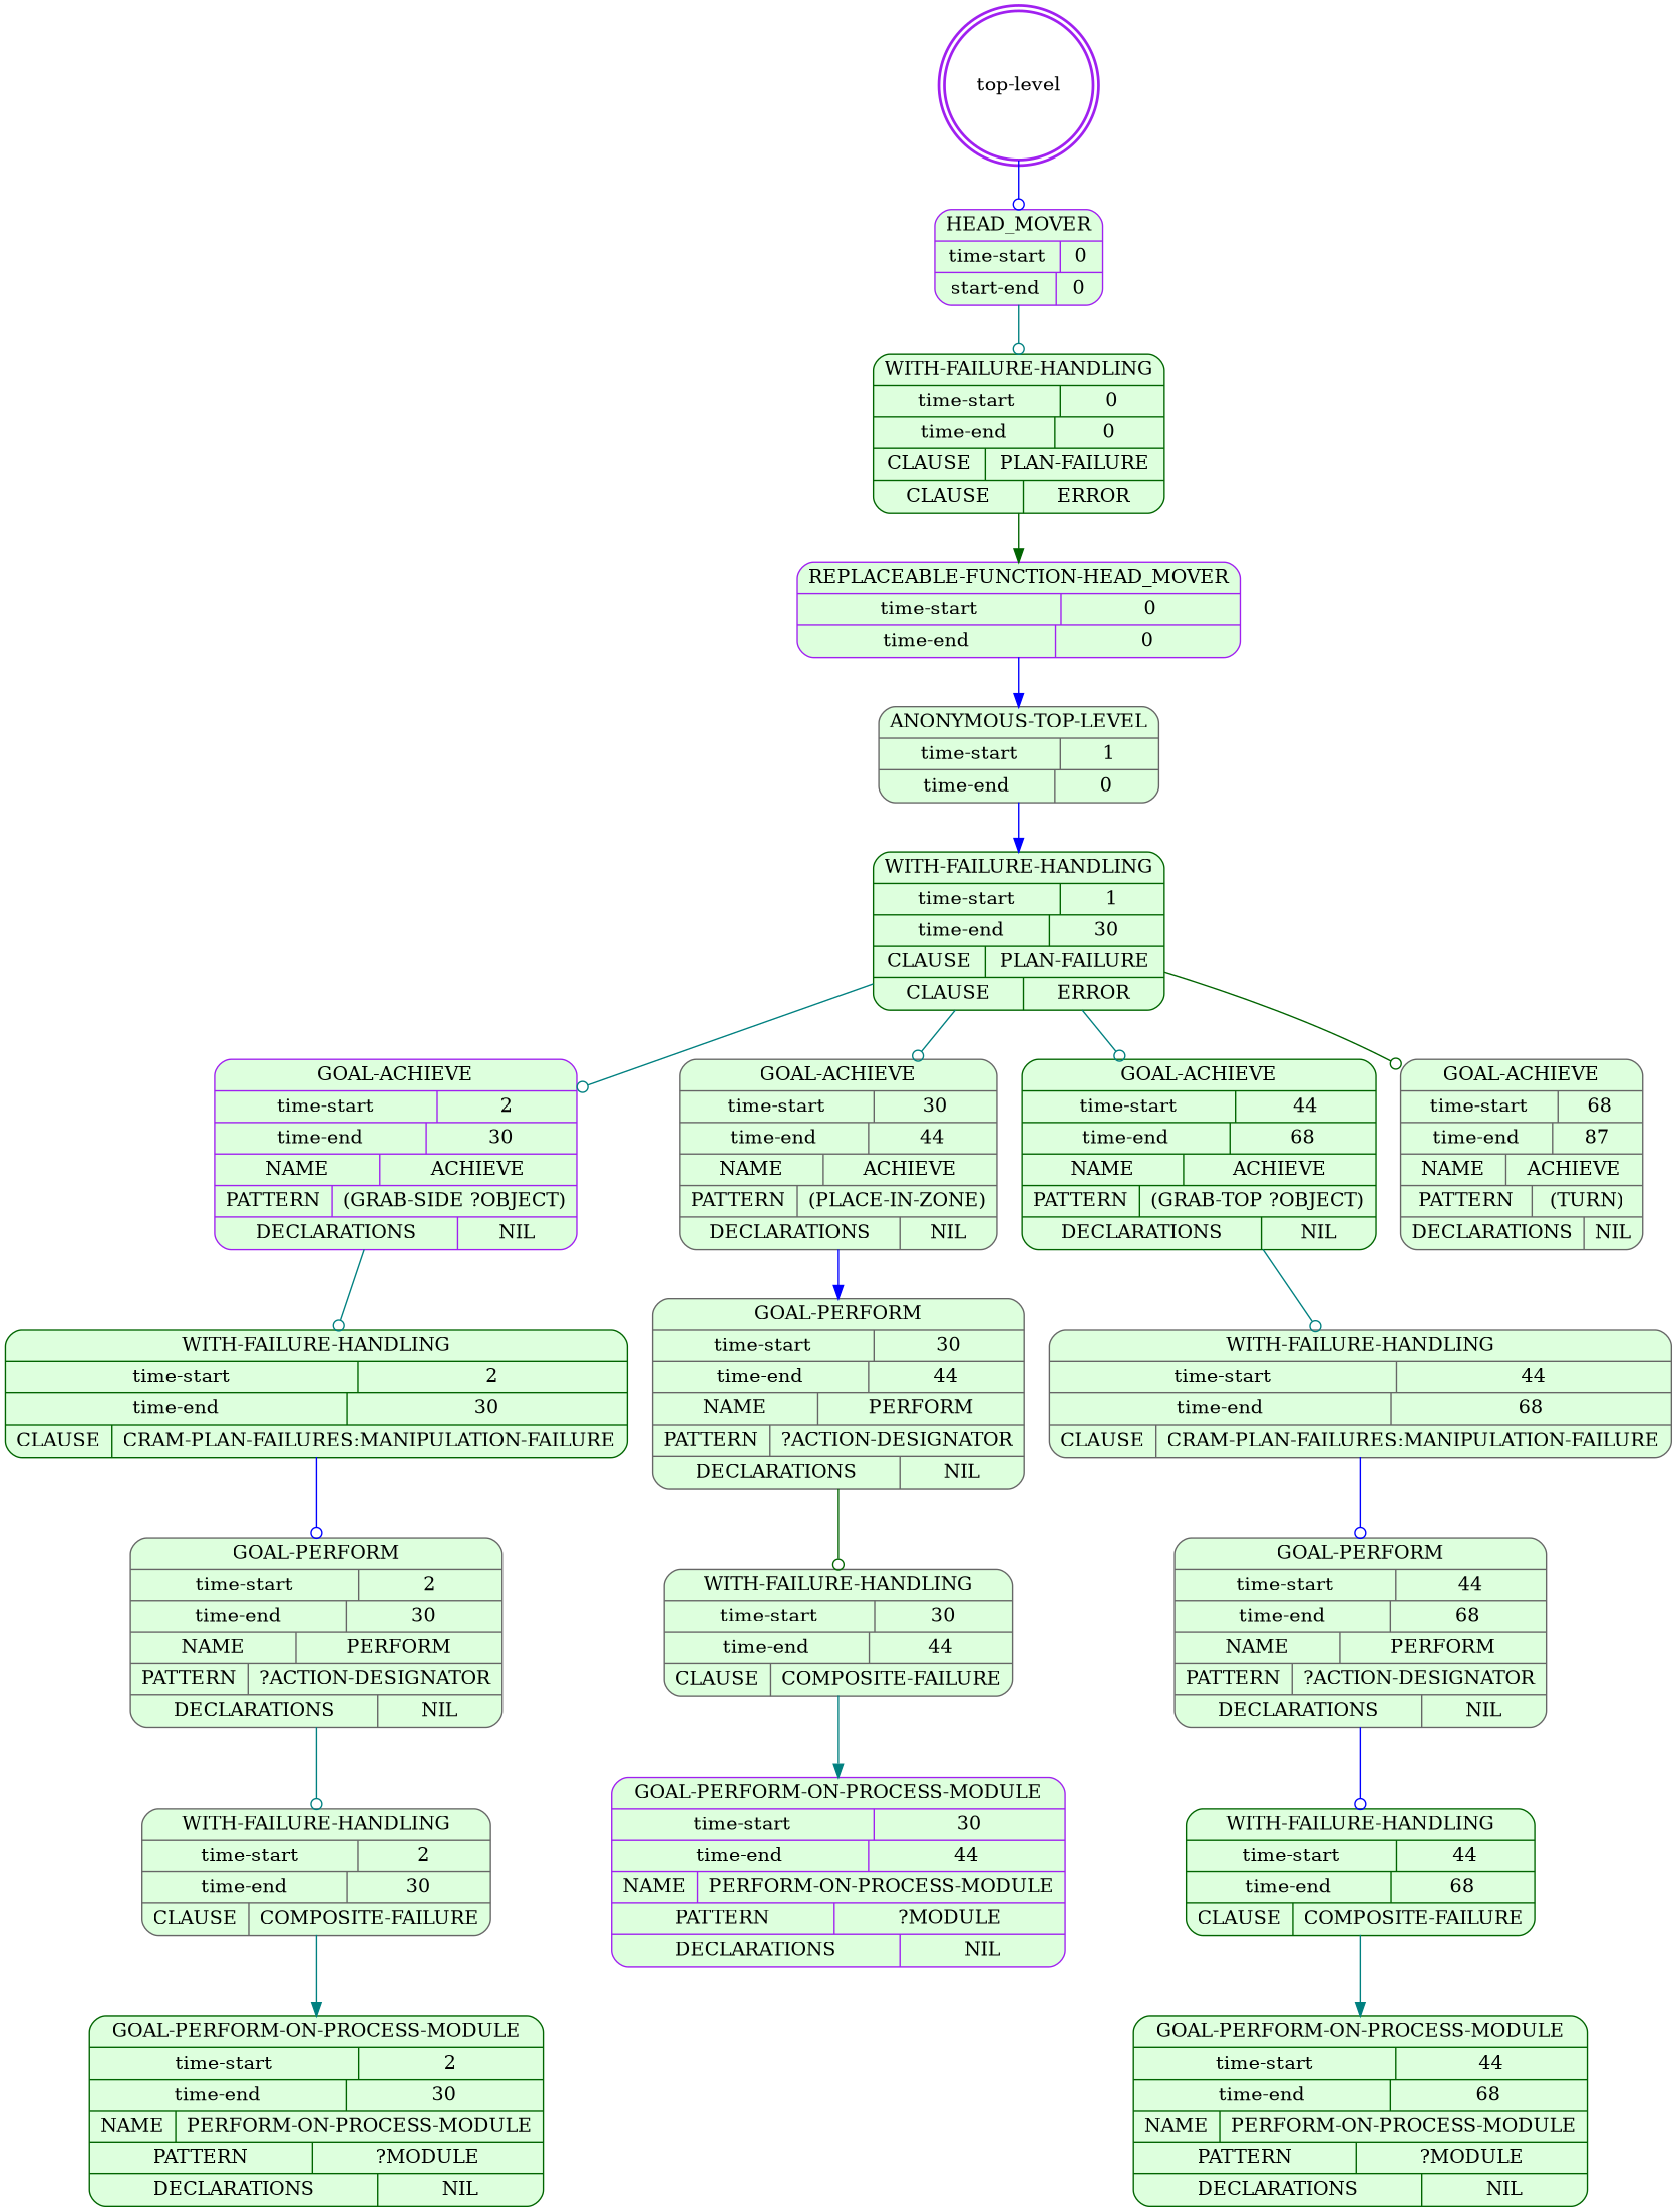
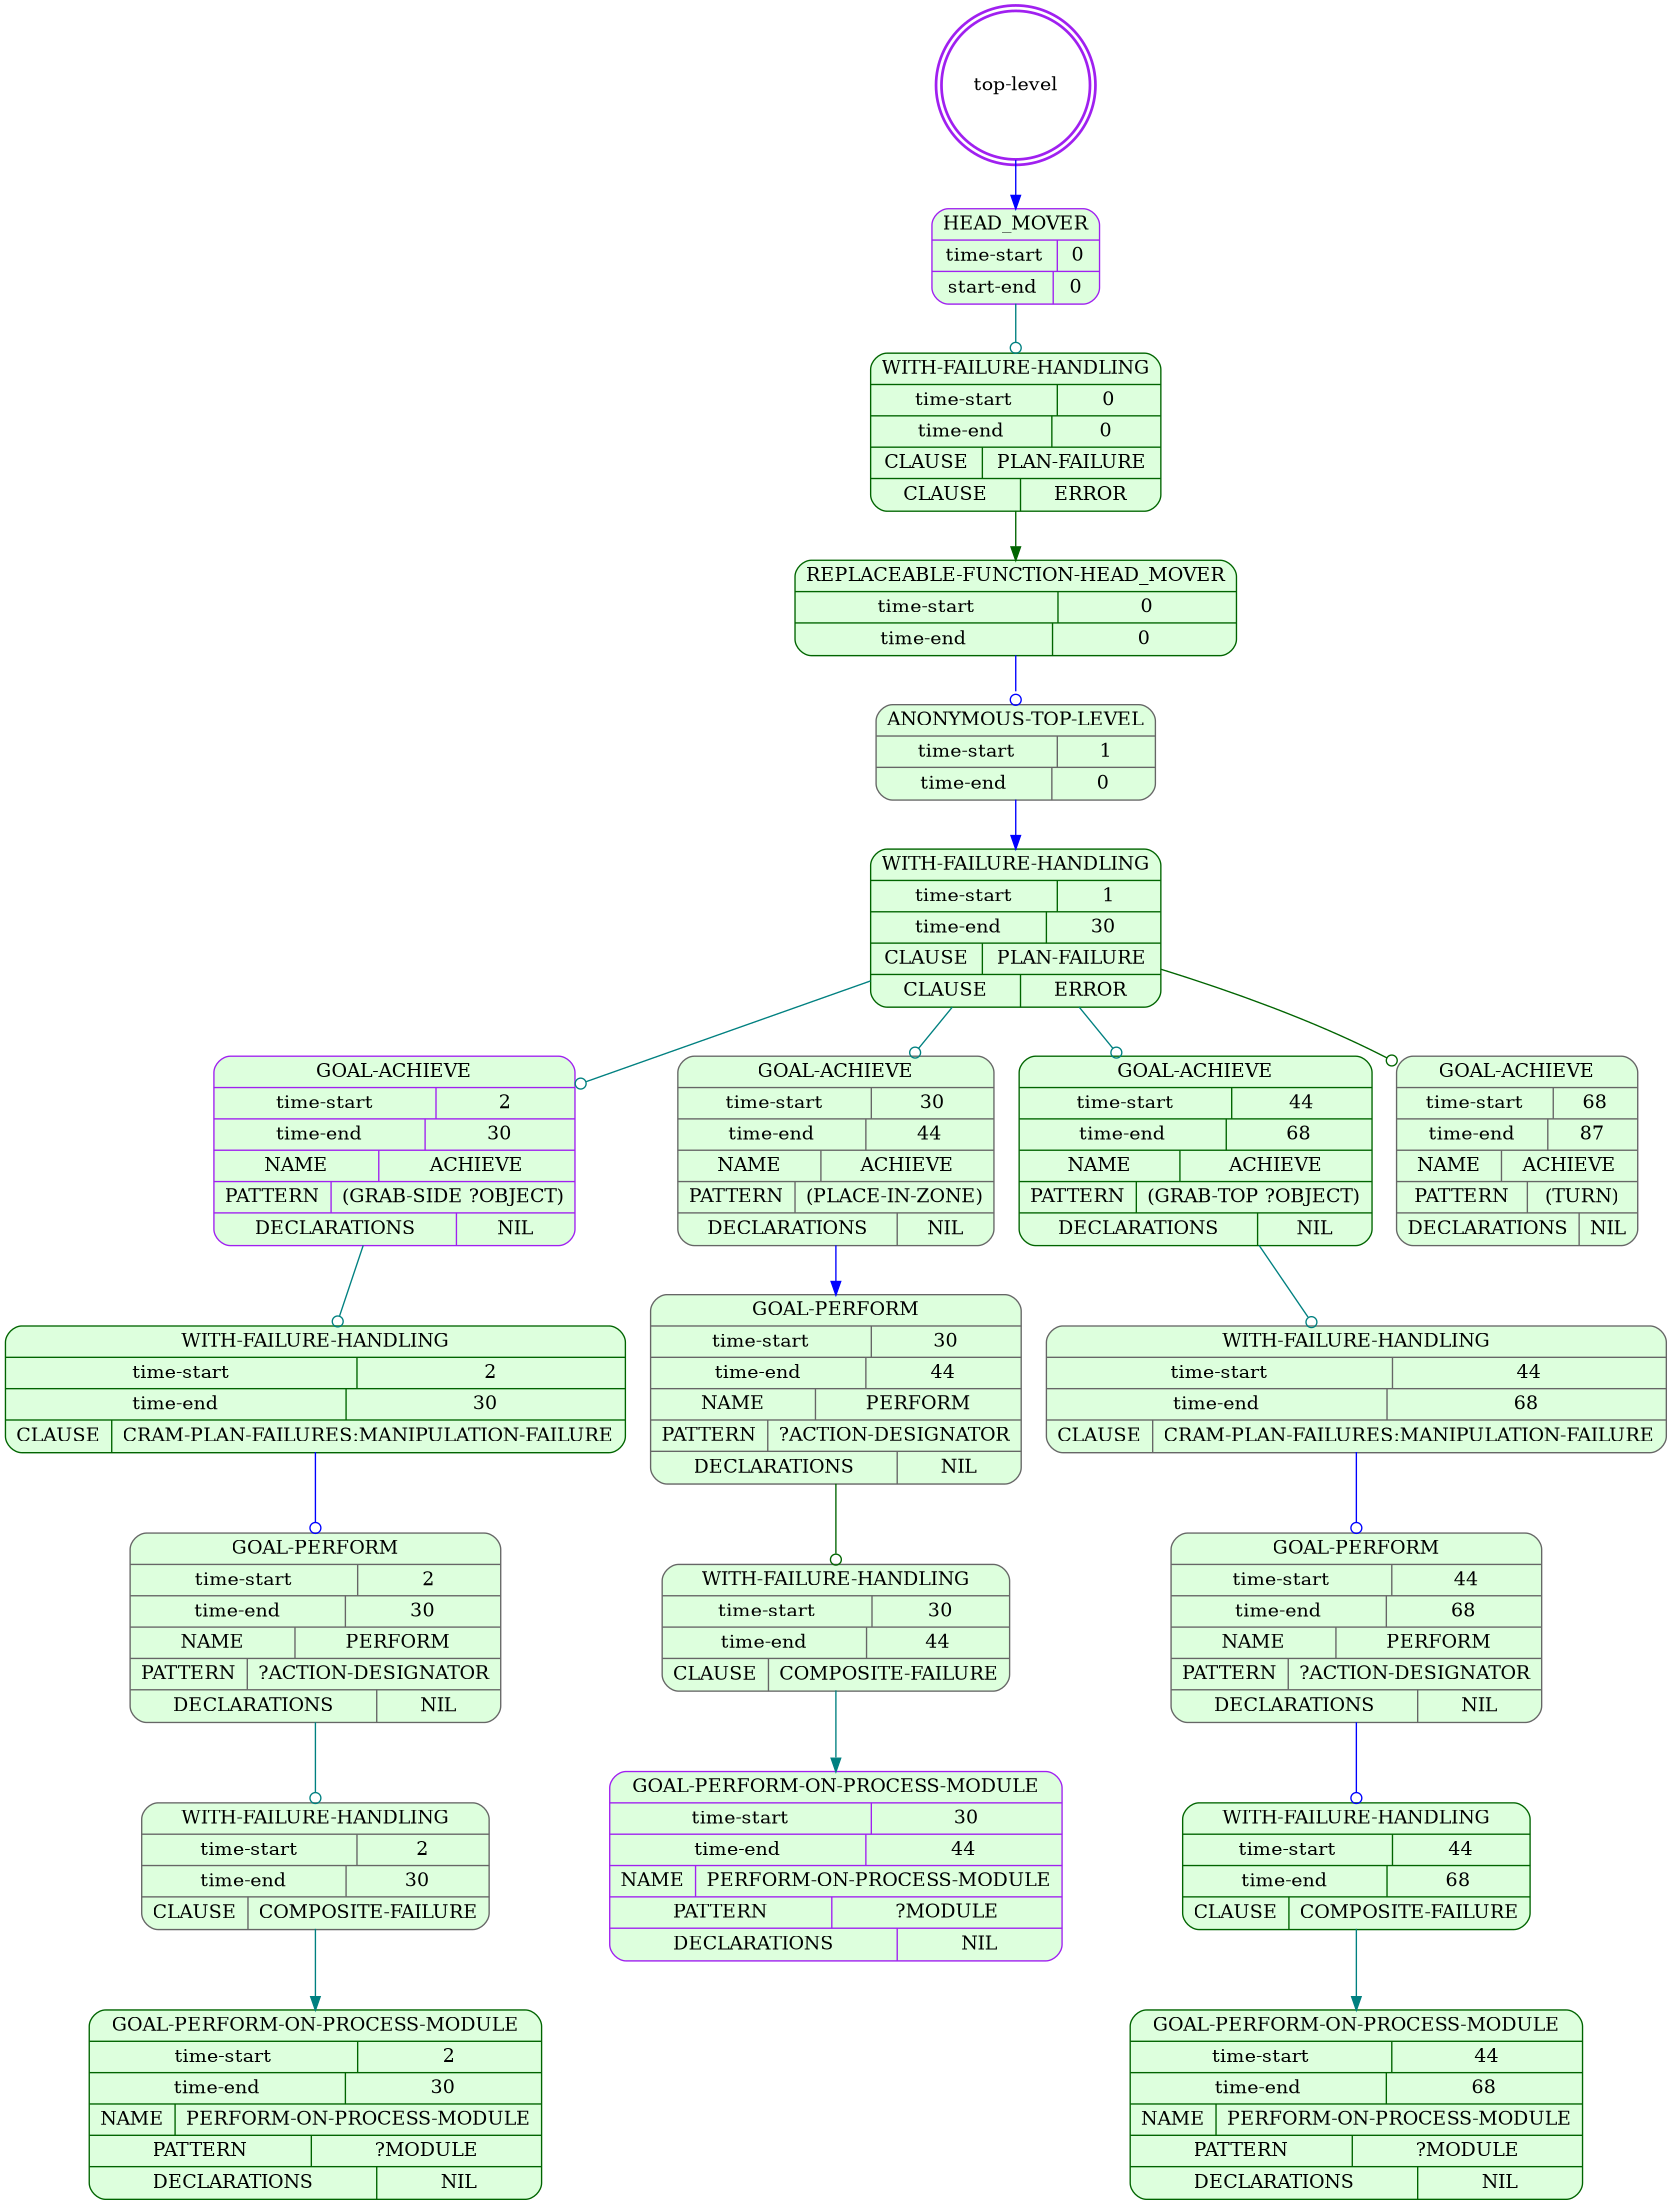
  digraph {
    node [color=gray40 shape=Mrecord style=filled fillcolor="#ddffdd"]
    edge [arrowhead=odot color=teal]
    n1 [color=purple label="top-level" shape=doublecircle style=bold fillcolor=""]
    n2 [color=purple label="{HEAD_MOVER|{time-start | 0}|{start-end | 0}}"]
    n3 [color=darkgreen label="{WITH-FAILURE-HANDLING|{time-start | 0}|{time-end | 0}|{CLAUSE | PLAN-FAILURE}|{CLAUSE | ERROR}}"]
-   n4 [color=purple label="{REPLACEABLE-FUNCTION-HEAD_MOVER|{time-start | 0}|{time-end | 0}}"]
+   n4 [color=darkgreen label="{REPLACEABLE-FUNCTION-HEAD_MOVER|{time-start | 0}|{time-end | 0}}"]
    n5 [label="{ANONYMOUS-TOP-LEVEL|{time-start | 1}|{time-end | 0}}"]
    n6 [color=darkgreen label="{WITH-FAILURE-HANDLING|{time-start | 1}|{time-end | 30}|{CLAUSE | PLAN-FAILURE}|{CLAUSE | ERROR}}"]
    n7 [color=purple label="{GOAL-ACHIEVE|{time-start | 2}|{time-end | 30}|{NAME | ACHIEVE}|{PATTERN | (GRAB-SIDE ?OBJECT)}|{DECLARATIONS | NIL}}"]
    n8 [label="{GOAL-ACHIEVE|{time-start | 30}|{time-end | 44}|{NAME | ACHIEVE}|{PATTERN | (PLACE-IN-ZONE)}|{DECLARATIONS | NIL}}"]
    n9 [color=darkgreen label="{GOAL-ACHIEVE|{time-start | 44}|{time-end | 68}|{NAME | ACHIEVE}|{PATTERN | (GRAB-TOP ?OBJECT)}|{DECLARATIONS | NIL}}"]
    n10 [label="{GOAL-ACHIEVE|{time-start | 68}|{time-end | 87}|{NAME | ACHIEVE}|{PATTERN | (TURN)}|{DECLARATIONS | NIL}}"]
    n11 [color=darkgreen label="{WITH-FAILURE-HANDLING|{time-start | 2}|{time-end | 30}|{CLAUSE | CRAM-PLAN-FAILURES:MANIPULATION-FAILURE}}"]
    n12 [label="{GOAL-PERFORM|{time-start | 30}|{time-end | 44}|{NAME | PERFORM}|{PATTERN | ?ACTION-DESIGNATOR}|{DECLARATIONS | NIL}}"]
    n13 [label="{WITH-FAILURE-HANDLING|{time-start | 44}|{time-end | 68}|{CLAUSE | CRAM-PLAN-FAILURES:MANIPULATION-FAILURE}}"]
    n14 [label="{GOAL-PERFORM|{time-start | 2}|{time-end | 30}|{NAME | PERFORM}|{PATTERN | ?ACTION-DESIGNATOR}|{DECLARATIONS | NIL}}"]
    n15 [label="{WITH-FAILURE-HANDLING|{time-start | 2}|{time-end | 30}|{CLAUSE | COMPOSITE-FAILURE}}"]
    n16 [color=darkgreen label="{GOAL-PERFORM-ON-PROCESS-MODULE|{time-start | 2}|{time-end | 30}|{NAME | PERFORM-ON-PROCESS-MODULE}|{PATTERN | ?MODULE}|{DECLARATIONS | NIL}}"]
    n17 [label="{WITH-FAILURE-HANDLING|{time-start | 30}|{time-end | 44}|{CLAUSE | COMPOSITE-FAILURE}}"]
    n18 [color=purple label="{GOAL-PERFORM-ON-PROCESS-MODULE|{time-start | 30}|{time-end | 44}|{NAME | PERFORM-ON-PROCESS-MODULE}|{PATTERN | ?MODULE}|{DECLARATIONS | NIL}}"]
    n19 [label="{GOAL-PERFORM|{time-start | 44}|{time-end | 68}|{NAME | PERFORM}|{PATTERN | ?ACTION-DESIGNATOR}|{DECLARATIONS | NIL}}"]
    n20 [color=darkgreen label="{WITH-FAILURE-HANDLING|{time-start | 44}|{time-end | 68}|{CLAUSE | COMPOSITE-FAILURE}}"]
    n21 [color=darkgreen label="{GOAL-PERFORM-ON-PROCESS-MODULE|{time-start | 44}|{time-end | 68}|{NAME | PERFORM-ON-PROCESS-MODULE}|{PATTERN | ?MODULE}|{DECLARATIONS | NIL}}"]
-   n1 -> n2 [color=blue]
+   n1 -> n2 [arrowhead=normal color=blue]
    n2 -> n3
    n3 -> n4 [arrowhead=normal color=darkgreen]
-   n4 -> n5 [arrowhead=normal color=blue]
+   n4 -> n5 [color=blue]
    n5 -> n6 [arrowhead=normal color=blue]
    n6 -> n7
    n6 -> n8
    n6 -> n9
    n6 -> n10 [color=darkgreen]
    n7 -> n11
    n8 -> n12 [arrowhead=normal color=blue]
    n9 -> n13
    n11 -> n14 [color=blue]
    n12 -> n17 [color=darkgreen]
    n13 -> n19 [color=blue]
    n14 -> n15
    n15 -> n16 [arrowhead=normal]
    n17 -> n18 [arrowhead=normal]
    n19 -> n20 [color=blue]
    n20 -> n21 [arrowhead=normal]
  }
